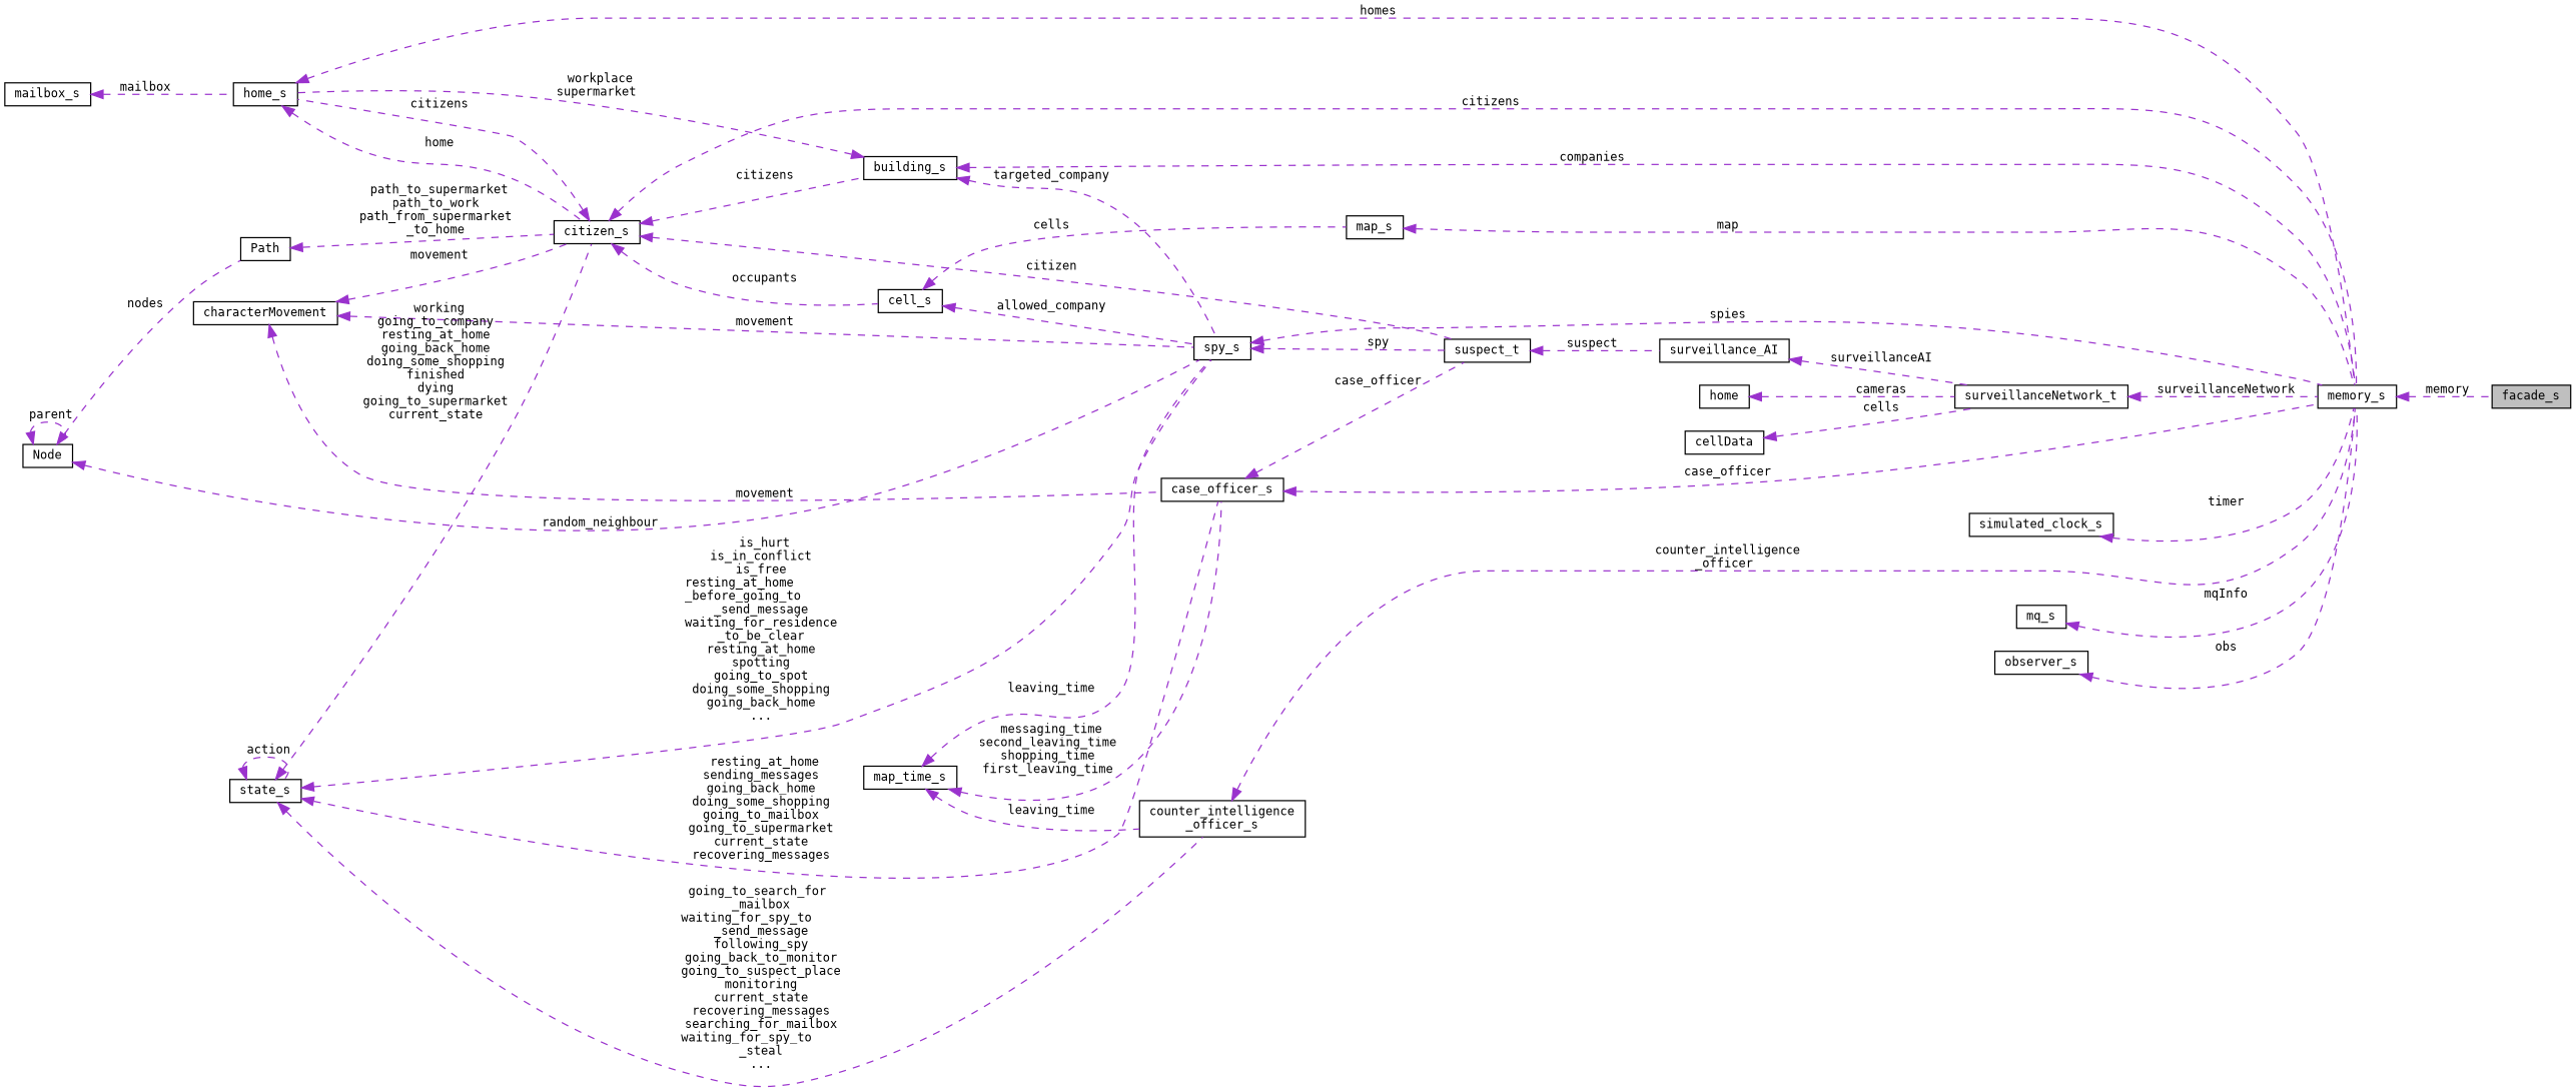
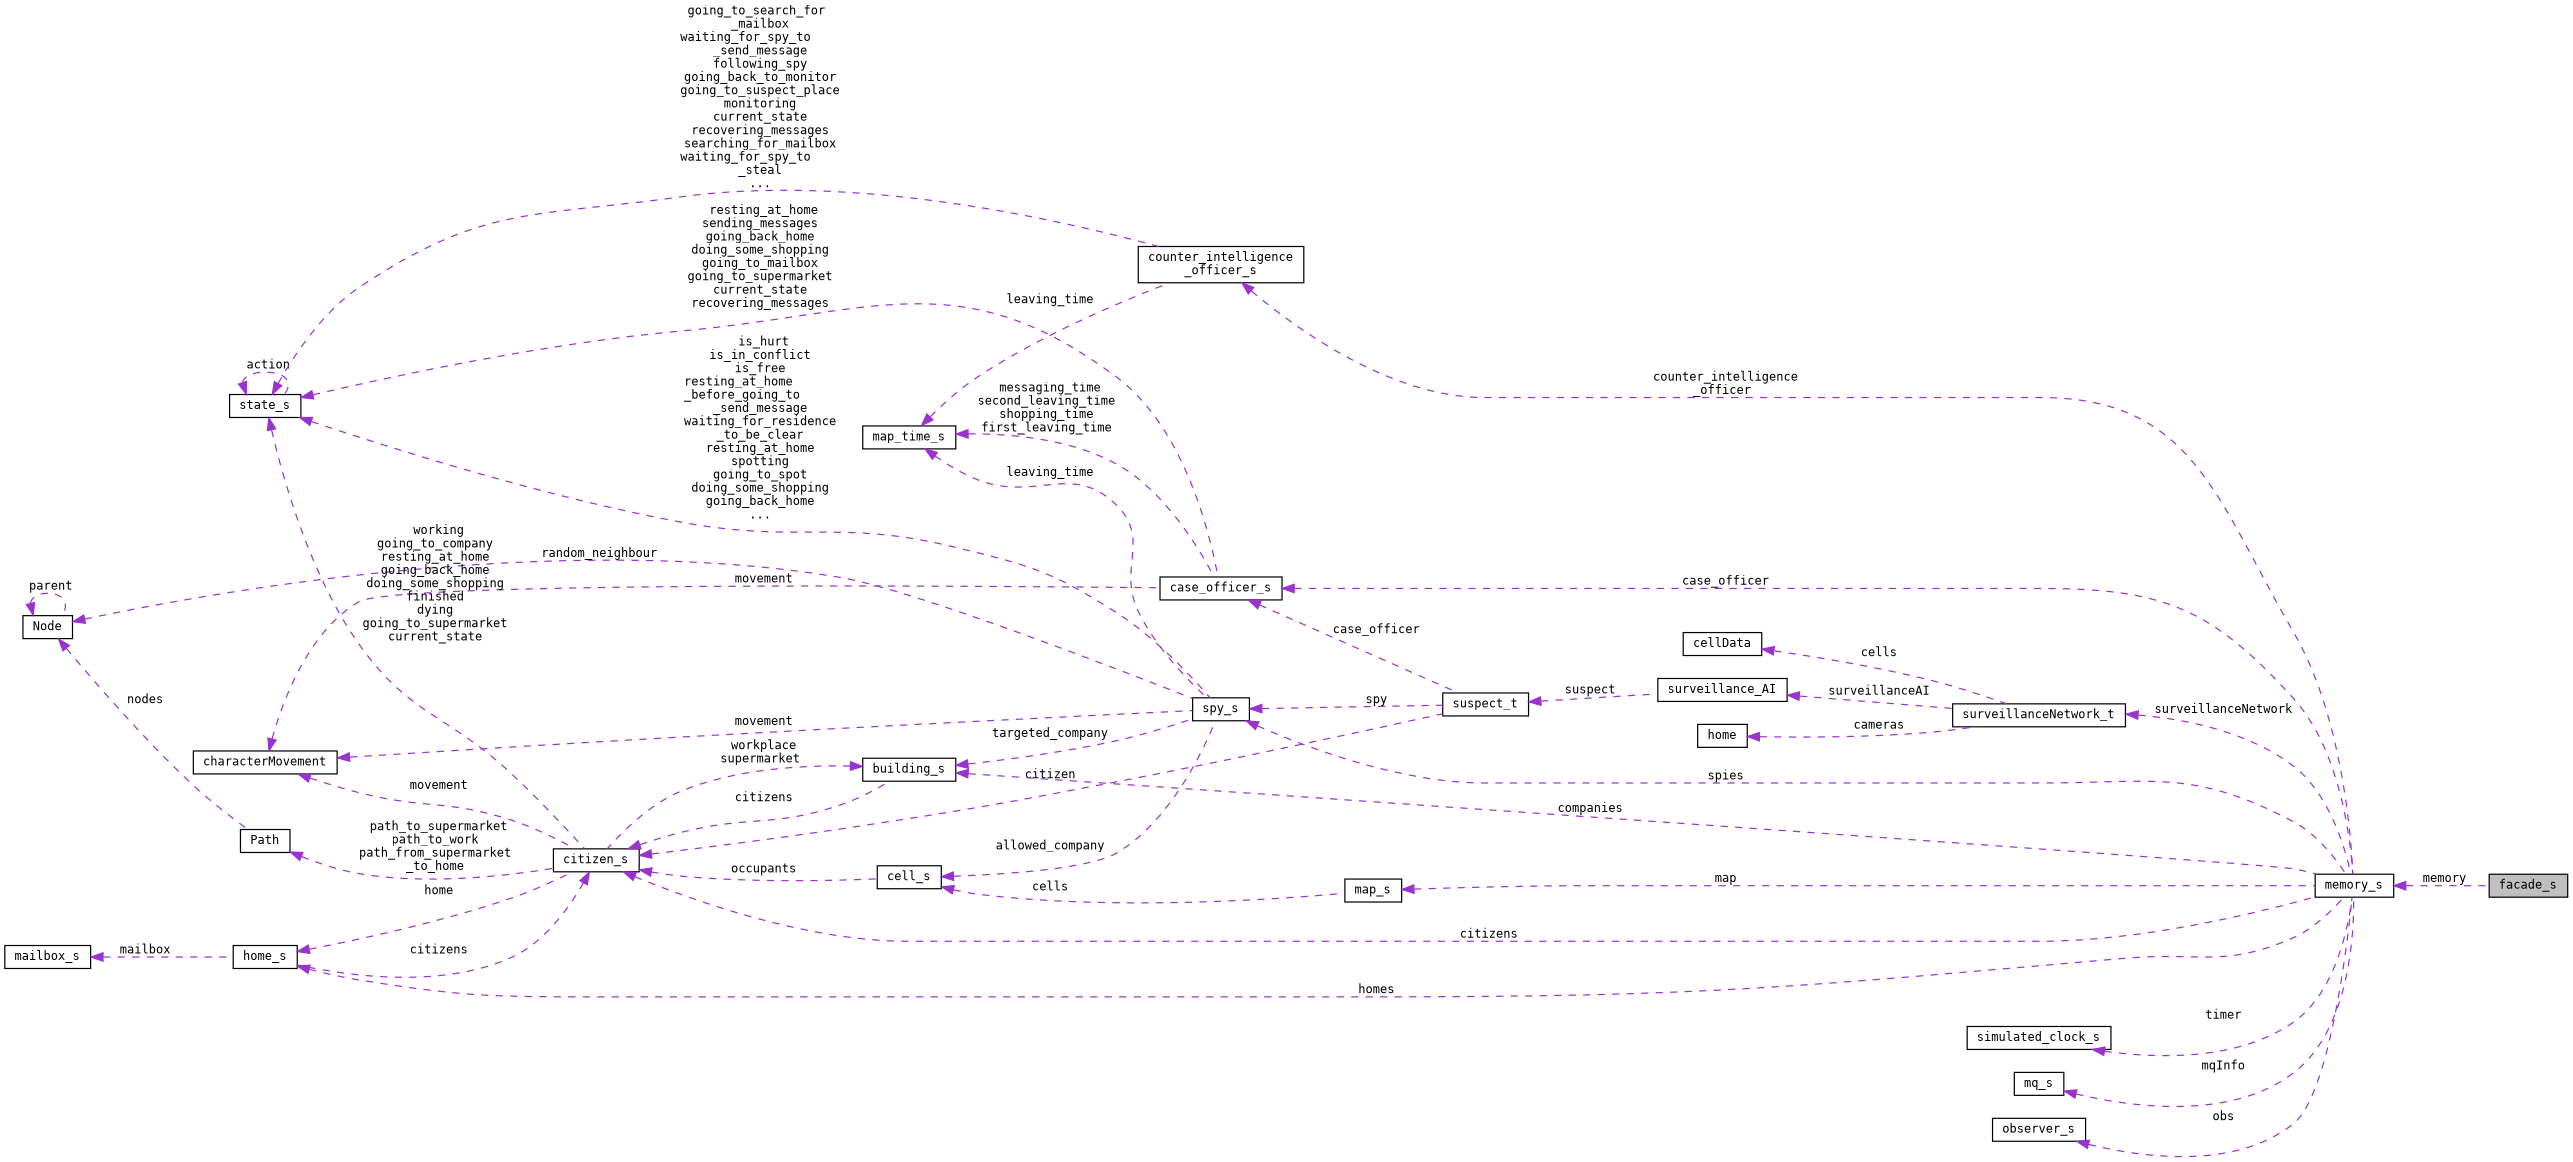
  digraph {
    fontname="DejaVu Sans Mono"
    rankdir=LR
    node [color=black fillcolor=white fontname="DejaVu Sans Mono" fontsize=10 shape=record style=filled]
    edge [color=darkorchid3 dir=back fontname="DejaVu Sans Mono" fontsize=10 labelfontname=Helvetica labelfontsize=10 style=dashed]
    n1 [fillcolor=grey75 fontcolor=black height=0.2 label=facade_s width=0.4]
    n2 [height=0.2 label=memory_s width=0.4]
    n3 [height=0.2 label=home_s width=0.4]
    n4 [height=0.2 label=citizen_s width=0.4]
    n5 [height=0.2 label=building_s width=0.4]
    n6 [height=0.2 label=suspect_t width=0.4]
    n7 [height=0.2 label=cell_s width=0.4]
    n8 [height=0.2 label=spy_s width=0.4]
    n9 [height=0.2 label=surveillance_AI width=0.4]
    n10 [height=0.2 label=map_s width=0.4]
    n11 [height=0.2 label=Path width=0.4]
    n12 [height=0.2 label="Node" width=0.4]
    n13 [height=0.2 label=characterMovement width=0.4]
    n14 [height=0.2 label=case_officer_s width=0.4]
    n15 [height=0.2 label=state_s width=0.4]
    n16 [height=0.2 label="counter_intelligence\l_officer_s" width=0.4]
    n17 [height=0.2 label=mailbox_s width=0.4]
    n18 [height=0.2 label=simulated_clock_s width=0.4]
    n19 [height=0.2 label=surveillanceNetwork_t width=0.4]
    n20 [height=0.2 label=home width=0.4]
    n21 [height=0.2 label=cellData width=0.4]
    n22 [height=0.2 label=map_time_s width=0.4]
    n23 [height=0.2 label=mq_s width=0.4]
    n24 [height=0.2 label=observer_s width=0.4]
    n2 -> n1 [label=" memory"]
    n3 -> n2 [label=" homes"]
    n3 -> n4 [label=" home"]
    n4 -> n2 [label=" citizens"]
    n4 -> n3 [label=" citizens"]
    n4 -> n5 [label=" citizens"]
    n4 -> n6 [label=" citizen"]
    n4 -> n7 [label=" occupants"]
    n5 -> n2 [label=" companies"]
-   n5 -> n3 [label=" workplace\nsupermarket"]
+   n5 -> n4 [label=" workplace\nsupermarket"]
    n5 -> n8 [label=" targeted_company"]
    n6 -> n9 [label=" suspect"]
    n7 -> n8 [label=" allowed_company"]
    n7 -> n10 [label=" cells"]
    n8 -> n2 [label=" spies"]
    n8 -> n6 [label=" spy"]
    n9 -> n19 [label=" surveillanceAI"]
    n10 -> n2 [label=" map"]
    n11 -> n4 [label=" path_to_supermarket\npath_to_work\npath_from_supermarket\l_to_home"]
    n12 -> n8 [label=" random_neighbour"]
    n12 -> n11 [label=" nodes"]
    n12 -> n12 [label=" parent"]
    n13 -> n4 [label=" movement"]
    n13 -> n8 [label=" movement"]
    n13 -> n14 [label=" movement"]
    n14 -> n2 [label=" case_officer"]
    n14 -> n6 [label=" case_officer"]
    n15 -> n4 [label=" working\ngoing_to_company\nresting_at_home\ngoing_back_home\ndoing_some_shopping\nfinished\ndying\ngoing_to_supermarket\ncurrent_state"]
    n15 -> n8 [label=" is_hurt\nis_in_conflict\nis_free\nresting_at_home\l_before_going_to\l_send_message\nwaiting_for_residence\l_to_be_clear\nresting_at_home\nspotting\ngoing_to_spot\ndoing_some_shopping\ngoing_back_home\n..."]
    n15 -> n14 [label=" resting_at_home\nsending_messages\ngoing_back_home\ndoing_some_shopping\ngoing_to_mailbox\ngoing_to_supermarket\ncurrent_state\nrecovering_messages"]
    n15 -> n15 [label=" action"]
    n15 -> n16 [label=" going_to_search_for\l_mailbox\nwaiting_for_spy_to\l_send_message\nfollowing_spy\ngoing_back_to_monitor\ngoing_to_suspect_place\nmonitoring\ncurrent_state\nrecovering_messages\nsearching_for_mailbox\nwaiting_for_spy_to\l_steal\n..."]
    n16 -> n2 [label=" counter_intelligence\l_officer"]
    n17 -> n3 [label=" mailbox"]
    n18 -> n2 [label=" timer"]
    n19 -> n2 [label=" surveillanceNetwork"]
    n20 -> n19 [label=" cameras"]
    n21 -> n19 [label=" cells"]
    n22 -> n8 [label=" leaving_time"]
    n22 -> n14 [label=" messaging_time\nsecond_leaving_time\nshopping_time\nfirst_leaving_time"]
    n22 -> n16 [label=" leaving_time"]
    n23 -> n2 [label=" mqInfo"]
    n24 -> n2 [label=" obs"]
  }
